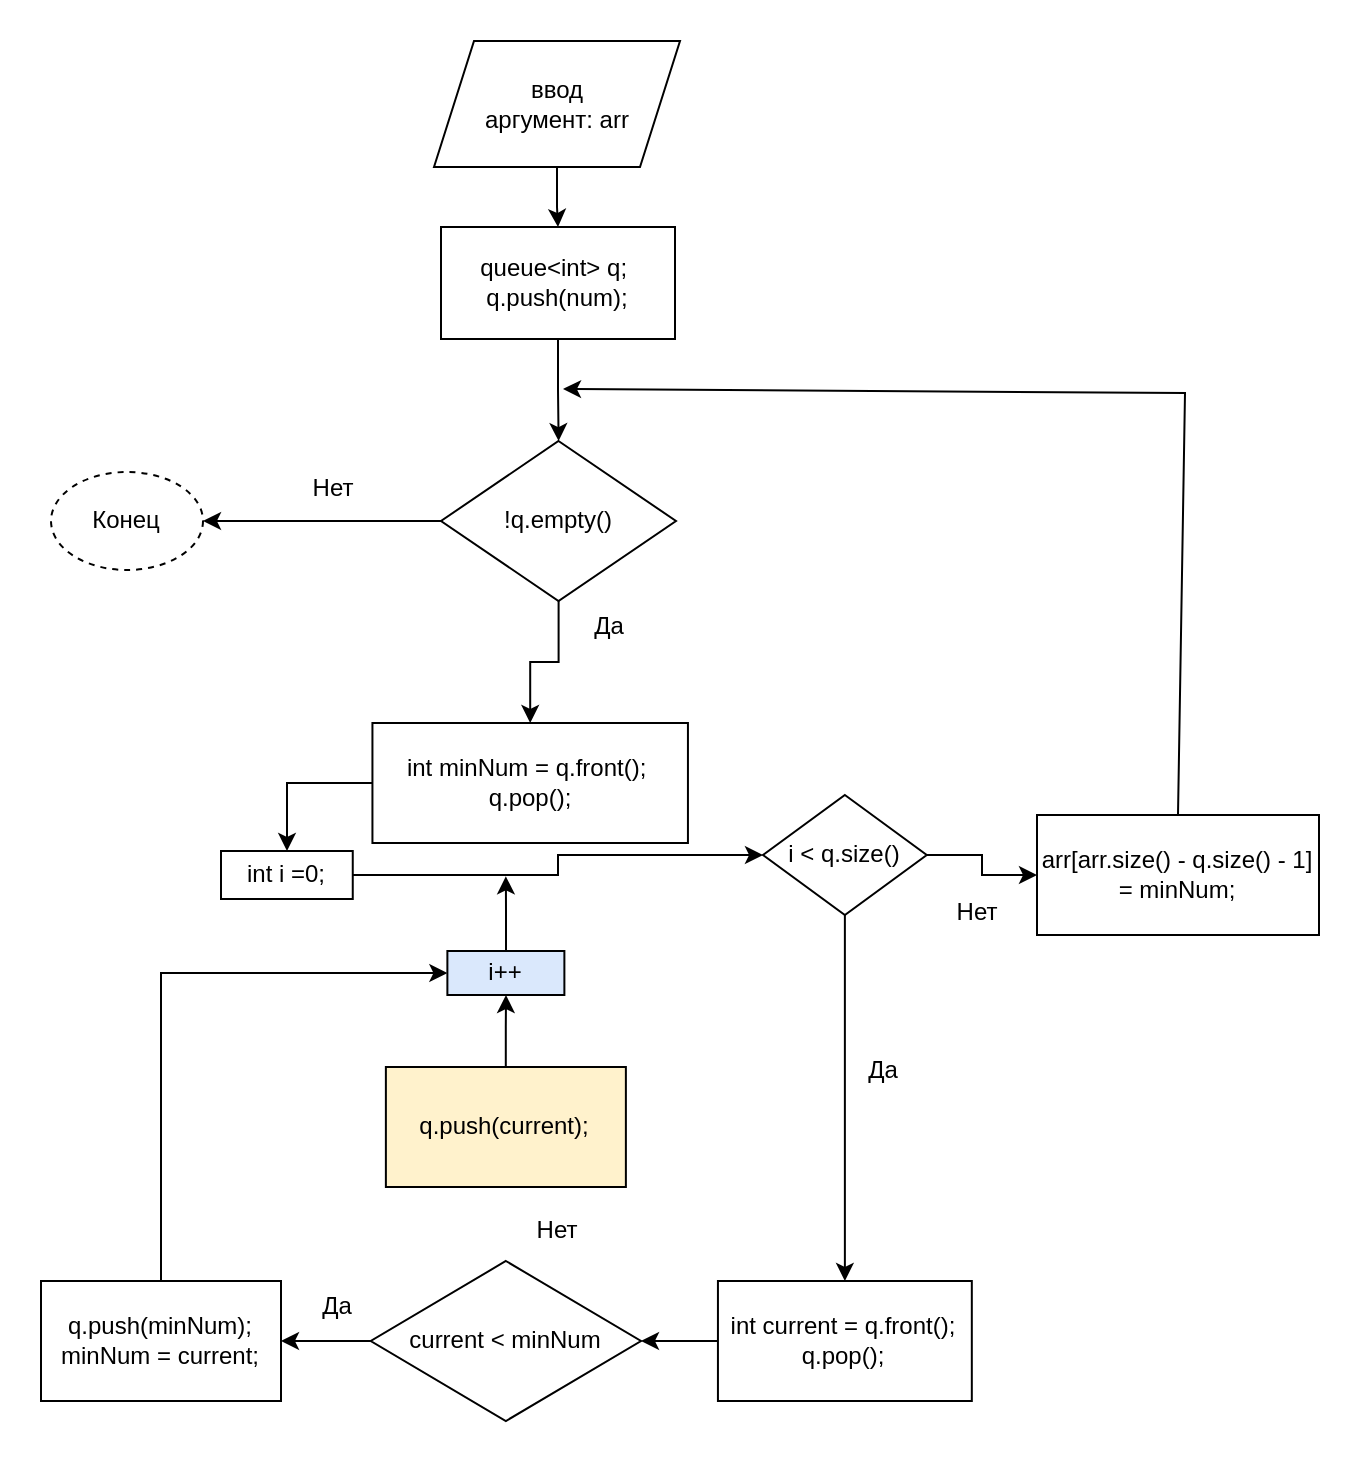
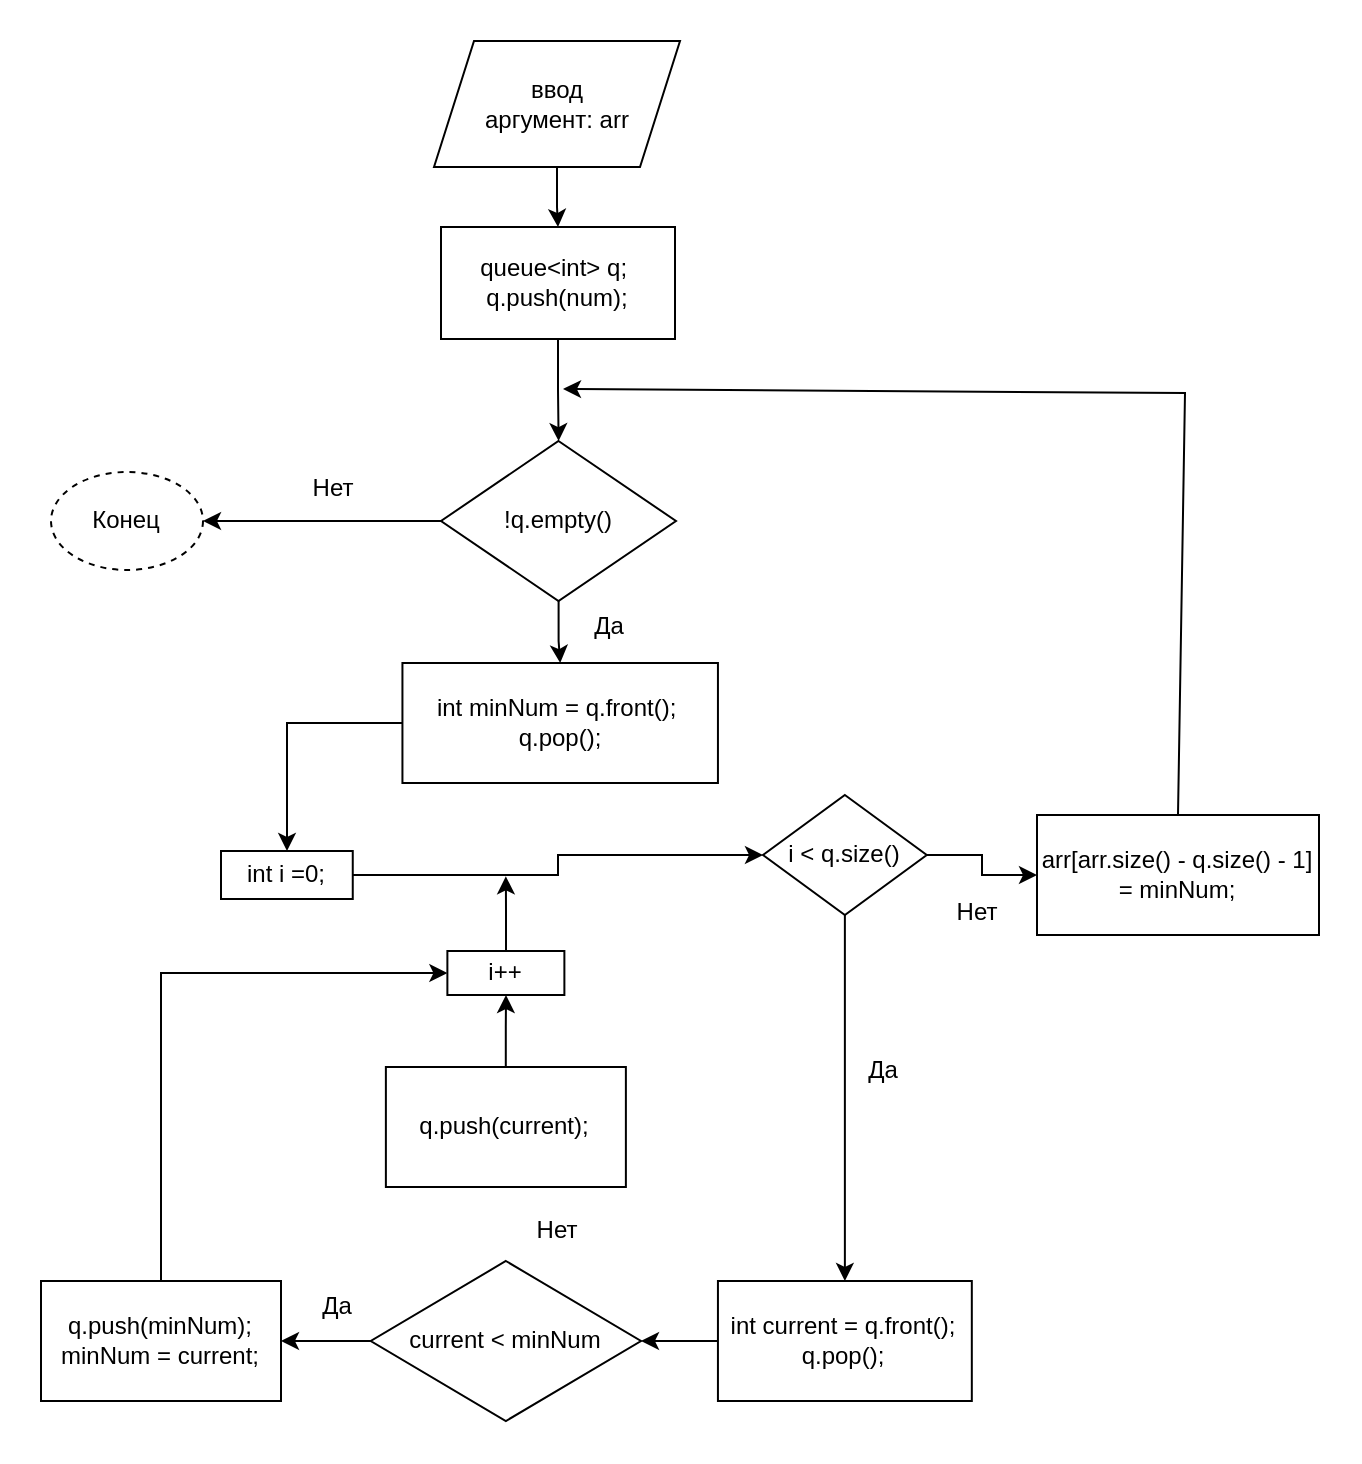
  <mxCell id="0" />
  <mxCell id="1" parent="0" />
  <mxCell id="2" style="edgeStyle=orthogonalEdgeStyle;rounded=0;orthogonalLoop=1;jettySize=auto;html=1;" edge="1" parent="1" source="3" target="5"><mxGeometry relative="1" as="geometry" /></mxCell>
  <mxCell id="3" value="ввод&lt;div&gt;&amp;nbsp;аргумент: arr&amp;nbsp;&lt;/div&gt;" style="shape=parallelogram;perimeter=parallelogramPerimeter;whiteSpace=wrap;html=1;fixedSize=1;" vertex="1" parent="1"><mxGeometry x="216.5" y="20" width="123" height="63" as="geometry" /></mxCell>
  <mxCell id="4" value="" style="edgeStyle=orthogonalEdgeStyle;rounded=0;orthogonalLoop=1;jettySize=auto;html=1;" edge="1" parent="1" source="5" target="10"><mxGeometry relative="1" as="geometry" /></mxCell>
  <mxCell id="5" value="&lt;span style=&quot;font-size: 12px;&quot;&gt;queue&amp;lt;int&amp;gt; q;&amp;nbsp;&lt;/span&gt;&lt;div&gt;&lt;span style=&quot;font-size: 12px;&quot;&gt;q.push(num);&lt;/span&gt;&lt;br&gt;&lt;/div&gt;" style="rounded=0;whiteSpace=wrap;html=1;" vertex="1" parent="1"><mxGeometry x="220" y="113" width="117" height="56" as="geometry" /></mxCell>
  <mxCell id="6" value="Конец" style="ellipse;whiteSpace=wrap;html=1;dashed=1;" vertex="1" parent="1"><mxGeometry x="25" y="235.5" width="76" height="49" as="geometry" /></mxCell>
  <mxCell id="7" style="edgeStyle=orthogonalEdgeStyle;rounded=0;orthogonalLoop=1;jettySize=auto;html=1;exitX=0.5;exitY=1;exitDx=0;exitDy=0;" edge="1" parent="1" source="6" target="6"><mxGeometry relative="1" as="geometry" /></mxCell>
  <mxCell id="8" value="" style="edgeStyle=orthogonalEdgeStyle;rounded=0;orthogonalLoop=1;jettySize=auto;html=1;" edge="1" parent="1" source="10" target="12"><mxGeometry relative="1" as="geometry" /></mxCell>
  <mxCell id="9" style="edgeStyle=orthogonalEdgeStyle;rounded=0;orthogonalLoop=1;jettySize=auto;html=1;exitX=0;exitY=0.5;exitDx=0;exitDy=0;entryX=1;entryY=0.5;entryDx=0;entryDy=0;" edge="1" parent="1" source="10" target="6"><mxGeometry relative="1" as="geometry" /></mxCell>
  <mxCell id="10" value="&lt;span style=&quot;font-size: 12px;&quot;&gt;!q.empty()&lt;/span&gt;" style="rhombus;whiteSpace=wrap;html=1;rounded=0;" vertex="1" parent="1"><mxGeometry x="220" y="220" width="117.5" height="80" as="geometry" /></mxCell>
  <mxCell id="11" value="" style="edgeStyle=orthogonalEdgeStyle;rounded=0;orthogonalLoop=1;jettySize=auto;html=1;" edge="1" parent="1" source="12" target="14"><mxGeometry relative="1" as="geometry" /></mxCell>
- <mxCell id="12" value="&lt;span style=&quot;font-size: 12px;&quot;&gt;int minNum = q.front();&amp;nbsp;&lt;/span&gt;&lt;div&gt;&lt;span style=&quot;font-size: 12px;&quot;&gt;q.pop();&lt;/span&gt;&lt;/div&gt;" style="whiteSpace=wrap;html=1;rounded=0;" vertex="1" parent="1"><mxGeometry x="185.72" y="361" width="157.75" height="60" as="geometry" /></mxCell>
+ <mxCell id="12" value="&lt;span style=&quot;font-size: 12px;&quot;&gt;int minNum = q.front();&amp;nbsp;&lt;/span&gt;&lt;div&gt;&lt;span style=&quot;font-size: 12px;&quot;&gt;q.pop();&lt;/span&gt;&lt;/div&gt;" style="whiteSpace=wrap;html=1;rounded=0;" vertex="1" parent="1"><mxGeometry x="200.72" y="331" width="157.75" height="60" as="geometry" /></mxCell>
  <mxCell id="13" value="" style="edgeStyle=orthogonalEdgeStyle;rounded=0;orthogonalLoop=1;jettySize=auto;html=1;" edge="1" parent="1" source="14" target="17"><mxGeometry relative="1" as="geometry" /></mxCell>
  <mxCell id="14" value="int i =0;" style="whiteSpace=wrap;html=1;rounded=0;" vertex="1" parent="1"><mxGeometry x="110" y="425" width="65.88" height="24" as="geometry" /></mxCell>
  <mxCell id="15" value="" style="edgeStyle=orthogonalEdgeStyle;rounded=0;orthogonalLoop=1;jettySize=auto;html=1;" edge="1" parent="1" source="17" target="19"><mxGeometry relative="1" as="geometry" /></mxCell>
  <mxCell id="16" value="" style="edgeStyle=orthogonalEdgeStyle;rounded=0;orthogonalLoop=1;jettySize=auto;html=1;" edge="1" parent="1" source="17" target="27"><mxGeometry relative="1" as="geometry" /></mxCell>
  <mxCell id="17" value="&lt;span style=&quot;font-size: 12px;&quot;&gt;i &amp;lt; q.size()&lt;/span&gt;" style="rhombus;whiteSpace=wrap;html=1;rounded=0;" vertex="1" parent="1"><mxGeometry x="381" y="397" width="81.88" height="60" as="geometry" /></mxCell>
  <mxCell id="18" value="" style="edgeStyle=orthogonalEdgeStyle;rounded=0;orthogonalLoop=1;jettySize=auto;html=1;" edge="1" parent="1" source="19" target="21"><mxGeometry relative="1" as="geometry" /></mxCell>
  <mxCell id="19" value="&lt;span style=&quot;font-size: 12px;&quot;&gt;int current = q.front(); q.pop();&lt;/span&gt;" style="whiteSpace=wrap;html=1;rounded=0;" vertex="1" parent="1"><mxGeometry x="358.47" y="640" width="126.94" height="60" as="geometry" /></mxCell>
  <mxCell id="20" value="" style="edgeStyle=orthogonalEdgeStyle;rounded=0;orthogonalLoop=1;jettySize=auto;html=1;" edge="1" parent="1" source="21" target="22"><mxGeometry relative="1" as="geometry" /></mxCell>
  <mxCell id="21" value="&lt;span style=&quot;font-size: 12px;&quot;&gt;current &amp;lt; minNum&lt;/span&gt;" style="rhombus;whiteSpace=wrap;html=1;rounded=0;" vertex="1" parent="1"><mxGeometry x="184.88" y="630" width="135.12" height="80" as="geometry" /></mxCell>
  <mxCell id="22" value="&lt;span style=&quot;font-size: 12px;&quot;&gt;q.push(minNum); minNum = current;&lt;/span&gt;" style="whiteSpace=wrap;html=1;rounded=0;" vertex="1" parent="1"><mxGeometry x="20" y="640" width="120" height="60" as="geometry" /></mxCell>
  <mxCell id="23" value="" style="edgeStyle=orthogonalEdgeStyle;rounded=0;orthogonalLoop=1;jettySize=auto;html=1;" edge="1" parent="1" source="24" target="33"><mxGeometry relative="1" as="geometry" /></mxCell>
- <mxCell id="24" value="&lt;span style=&quot;font-size: 12px;&quot;&gt;q.push(current);&lt;/span&gt;" style="whiteSpace=wrap;html=1;rounded=0;fillColor=#fff2cc;" vertex="1" parent="1"><mxGeometry x="192.44" y="533" width="120" height="60" as="geometry" /></mxCell>
+ <mxCell id="24" value="&lt;span style=&quot;font-size: 12px;&quot;&gt;q.push(current);&lt;/span&gt;" style="whiteSpace=wrap;html=1;rounded=0;" vertex="1" parent="1"><mxGeometry x="192.44" y="533" width="120" height="60" as="geometry" /></mxCell>
  <mxCell id="25" value="Да" style="text;html=1;align=center;verticalAlign=middle;resizable=0;points=[];autosize=1;strokeColor=none;fillColor=none;" vertex="1" parent="1"><mxGeometry x="287" y="300" width="33" height="26" as="geometry" /></mxCell>
  <mxCell id="26" value="Да" style="text;html=1;align=center;verticalAlign=middle;resizable=0;points=[];autosize=1;strokeColor=none;fillColor=none;" vertex="1" parent="1"><mxGeometry x="424" y="522" width="33" height="26" as="geometry" /></mxCell>
  <mxCell id="27" value="&lt;span style=&quot;font-size: 12px;&quot;&gt;arr[arr.size() - q.size() - 1] = minNum;&lt;/span&gt;" style="whiteSpace=wrap;html=1;rounded=0;" vertex="1" parent="1"><mxGeometry x="518" y="407" width="141" height="60" as="geometry" /></mxCell>
  <mxCell id="28" value="Нет" style="text;html=1;align=center;verticalAlign=middle;resizable=0;points=[];autosize=1;strokeColor=none;fillColor=none;" vertex="1" parent="1"><mxGeometry x="469" y="443" width="38" height="26" as="geometry" /></mxCell>
  <mxCell id="29" value="" style="endArrow=classic;html=1;rounded=0;exitX=0.5;exitY=0;exitDx=0;exitDy=0;" edge="1" parent="1" source="27"><mxGeometry width="50" height="50" relative="1" as="geometry"><mxPoint x="292" y="408" as="sourcePoint" /><mxPoint x="281" y="194" as="targetPoint" /><Array as="points"><mxPoint x="592" y="196" /></Array></mxGeometry></mxCell>
  <mxCell id="30" value="Да" style="text;html=1;align=center;verticalAlign=middle;resizable=0;points=[];autosize=1;strokeColor=none;fillColor=none;" vertex="1" parent="1"><mxGeometry x="151.88" y="639.5" width="33" height="26" as="geometry" /></mxCell>
  <mxCell id="31" value="Нет" style="text;html=1;align=center;verticalAlign=middle;resizable=0;points=[];autosize=1;strokeColor=none;fillColor=none;" vertex="1" parent="1"><mxGeometry x="258.99" y="602" width="38" height="26" as="geometry" /></mxCell>
  <mxCell id="32" style="edgeStyle=orthogonalEdgeStyle;rounded=0;orthogonalLoop=1;jettySize=auto;html=1;" edge="1" parent="1" source="33"><mxGeometry relative="1" as="geometry"><mxPoint x="252.44" y="437.681" as="targetPoint" /></mxGeometry></mxCell>
- <mxCell id="33" value="i++" style="whiteSpace=wrap;html=1;rounded=0;fillColor=#dae8fc;" vertex="1" parent="1"><mxGeometry x="223.19" y="475" width="58.5" height="22" as="geometry" /></mxCell>
+ <mxCell id="33" value="i++" style="whiteSpace=wrap;html=1;rounded=0;" vertex="1" parent="1"><mxGeometry x="223.19" y="475" width="58.5" height="22" as="geometry" /></mxCell>
  <mxCell id="34" value="" style="endArrow=classic;html=1;rounded=0;exitX=0.5;exitY=0;exitDx=0;exitDy=0;entryX=0;entryY=0.5;entryDx=0;entryDy=0;" edge="1" parent="1" source="22" target="33"><mxGeometry width="50" height="50" relative="1" as="geometry"><mxPoint x="-33" y="580" as="sourcePoint" /><mxPoint x="17" y="530" as="targetPoint" /><Array as="points"><mxPoint x="80" y="486" /></Array></mxGeometry></mxCell>
  <mxCell id="35" value="Нет" style="text;html=1;align=center;verticalAlign=middle;resizable=0;points=[];autosize=1;strokeColor=none;fillColor=none;" vertex="1" parent="1"><mxGeometry x="146.88" y="231" width="38" height="26" as="geometry" /></mxCell>
